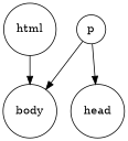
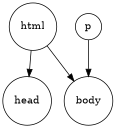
  digraph {
    node [shape=circle]
    html
    head
    body
    p
-   p -> head
+   html -> head
    html -> body
    p -> body
  }
